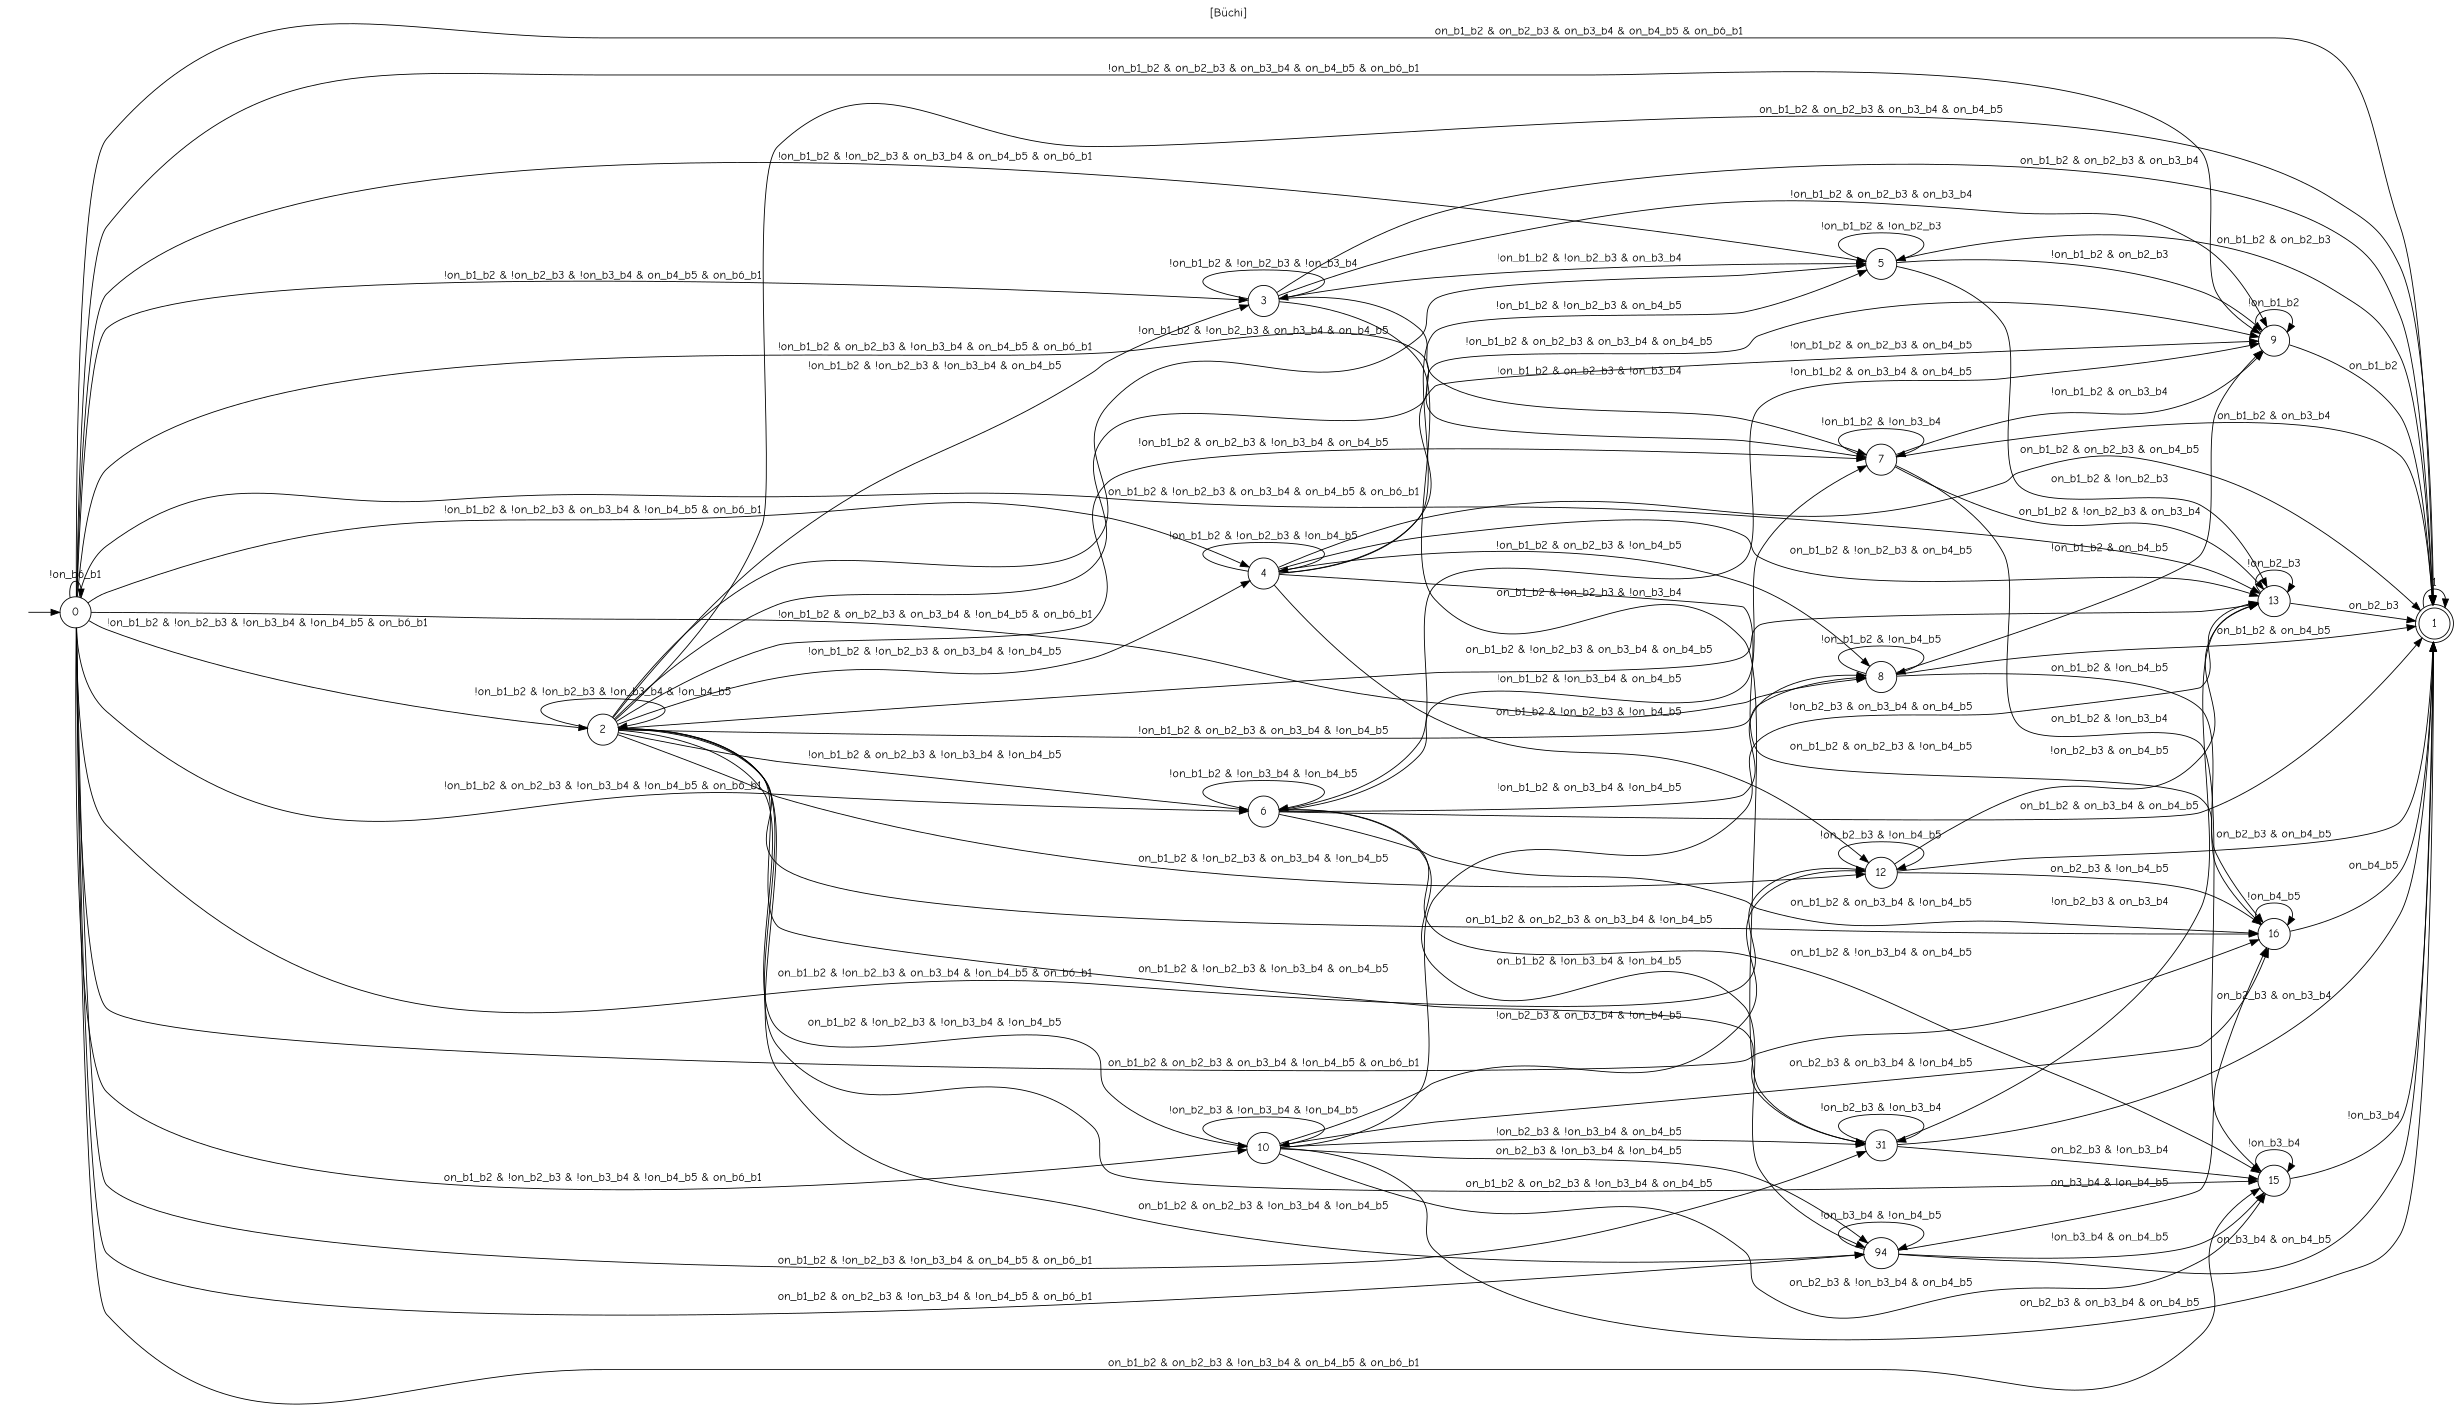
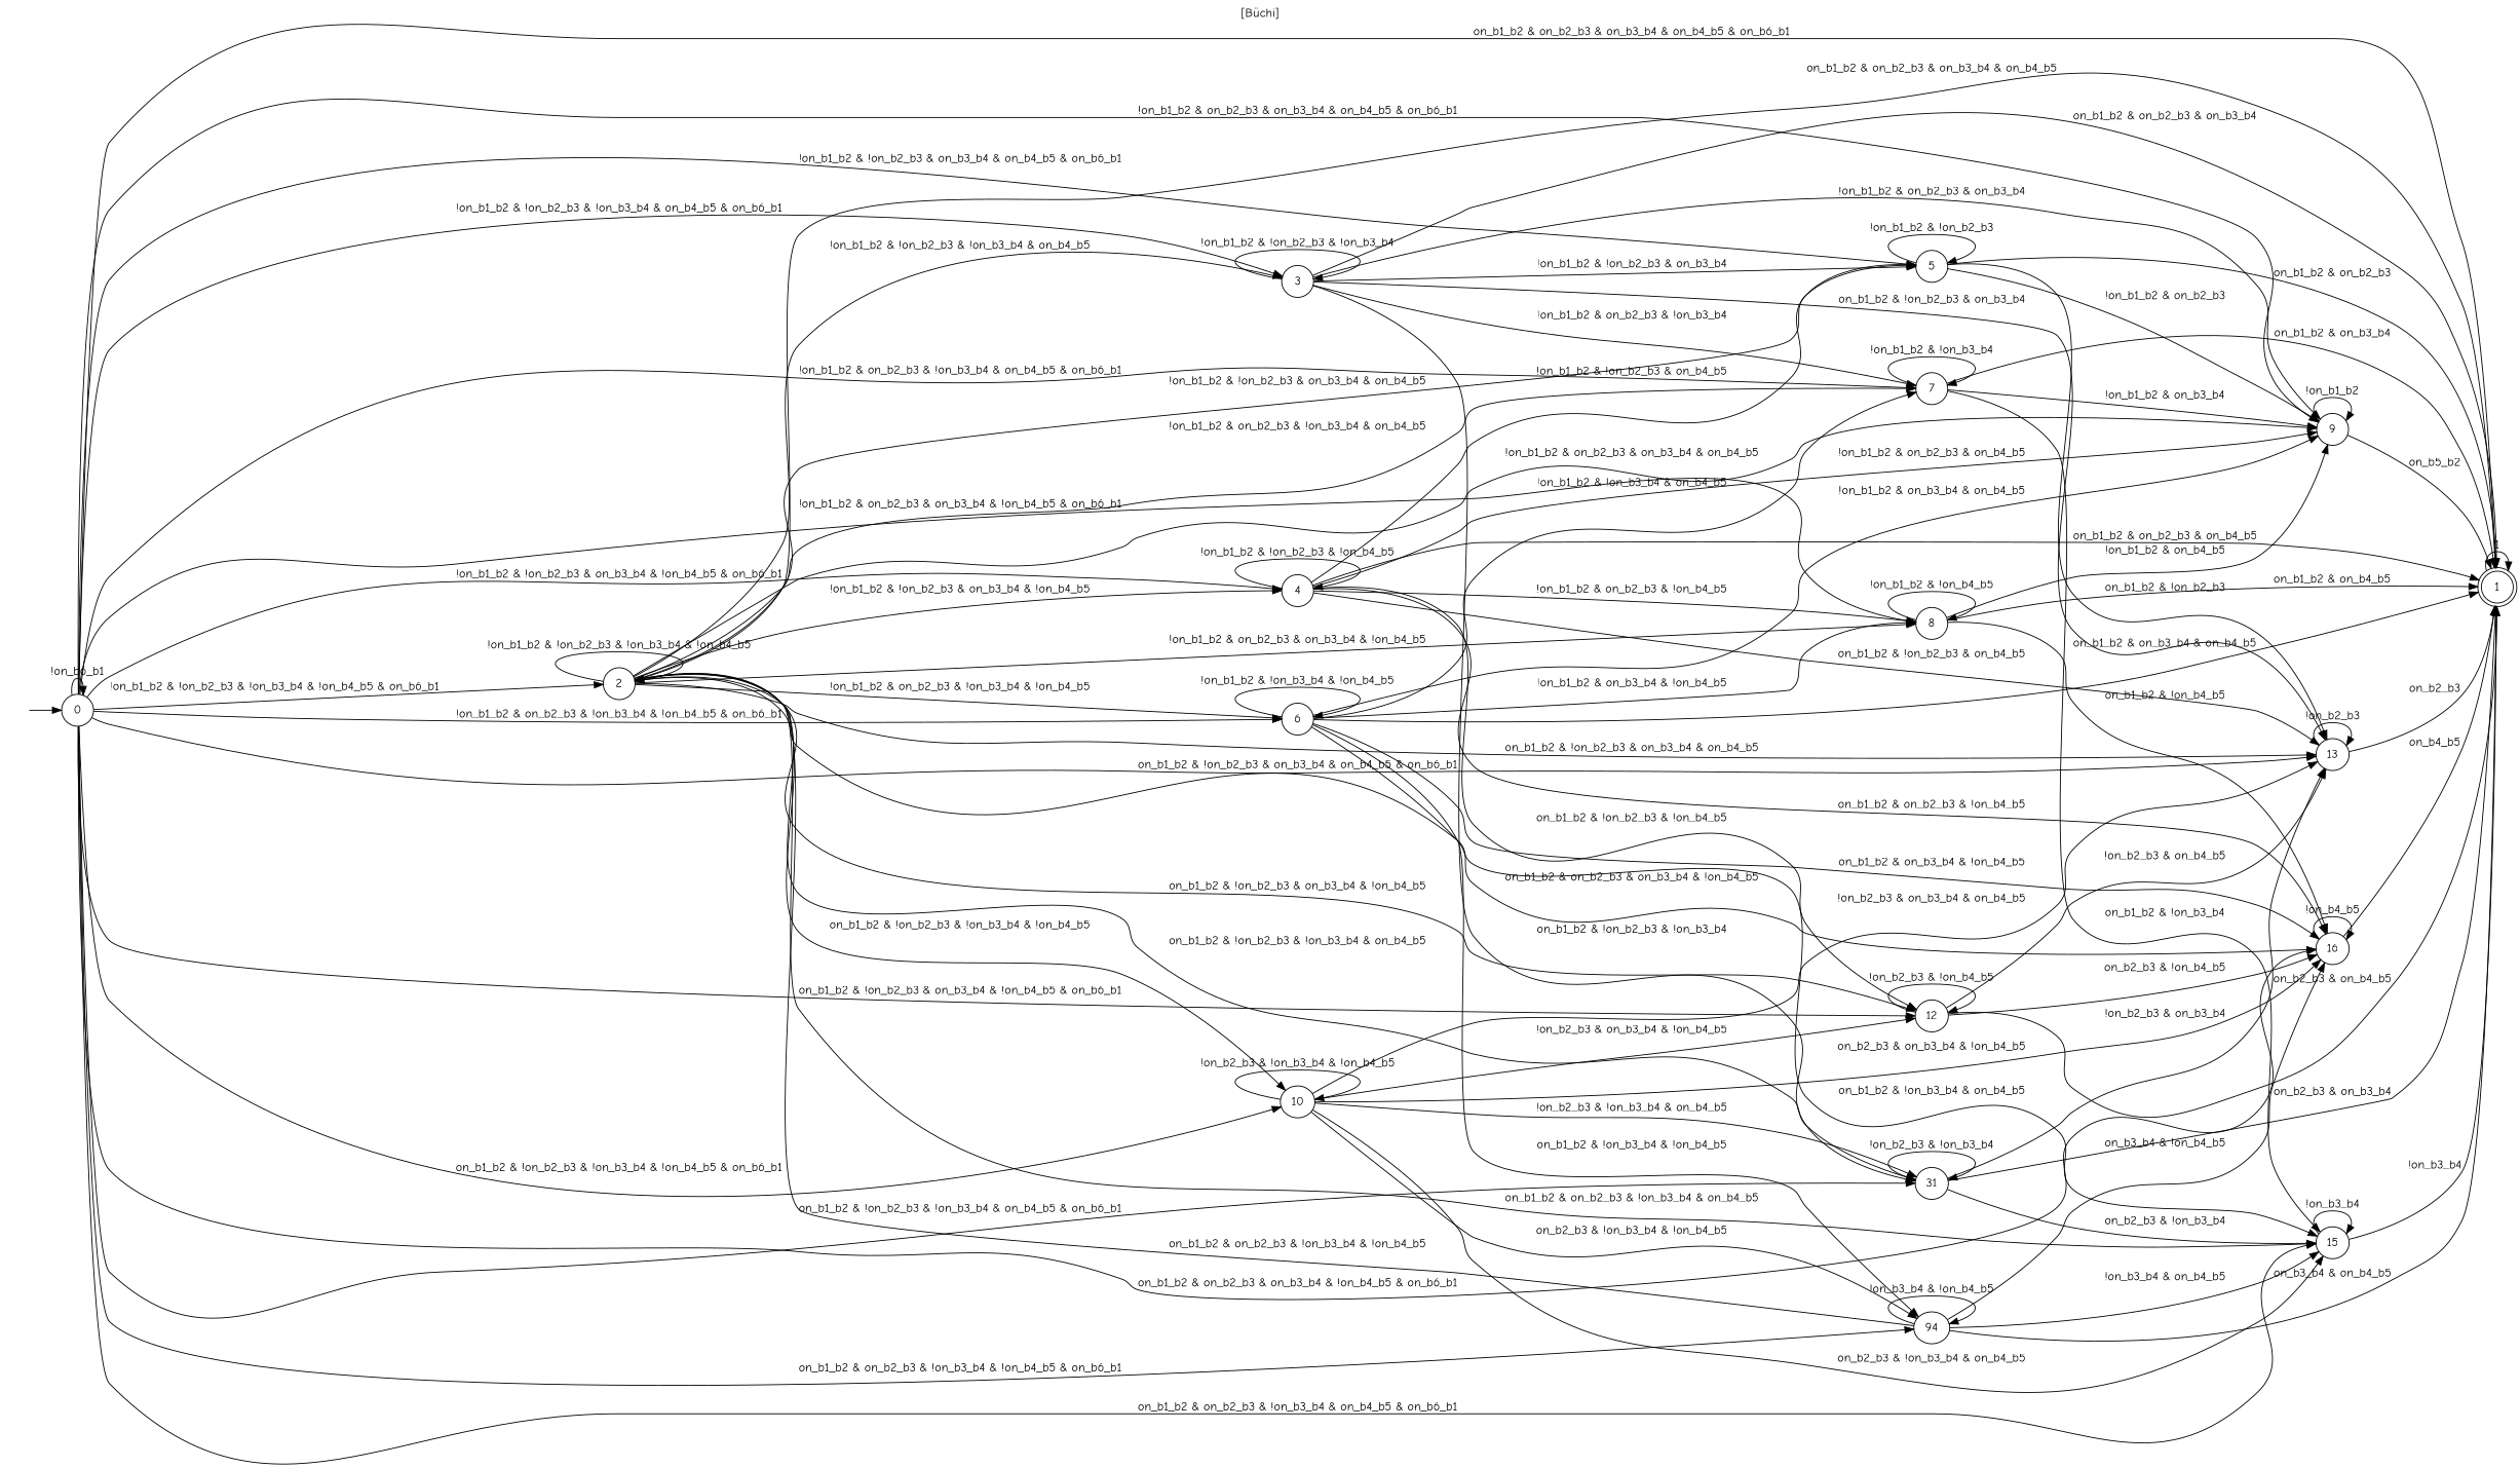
  digraph {
    fontname="Comic Neue"
    label="[Büchi]"
    labelloc=t
    rankdir=LR
    node [fontname="Comic Neue" shape=ellipse]
    edge [fontname="Comic Neue"]
    I [height=0.5 style=invis width=0]
    n2 [height=0.5 label=0 width=0.5]
    n3 [height=0.5 label=1 peripheries=2 width=0.5]
    n4 [height=0.5 label=2 width=0.5]
    n5 [height=0.5 label=3 width=0.5]
    n6 [height=0.5 label=4 width=0.5]
    n7 [height=0.5 label=5 width=0.5]
    n8 [height=0.5 label=6 width=0.5]
    n9 [height=0.5 label=7 width=0.5]
    n10 [height=0.5 label=8 width=0.5]
    n11 [height=0.5 label=9 width=0.5]
    n12 [height=0.5 label=10 width=0.5]
    n13 [height=0.5 label=31 width=0.5]
    n14 [height=0.5 label=12 width=0.5]
    n15 [height=0.5 label=13 width=0.5]
    n16 [height=0.5 label=94 width=0.5]
    n17 [height=0.5 label=15 width=0.5]
    n18 [height=0.5 label=16 width=0.5]
    I -> n2
    n2 -> n2 [label="!on_b6_b1"]
    n2 -> n3 [label="on_b1_b2 & on_b2_b3 & on_b3_b4 & on_b4_b5 & on_b6_b1"]
    n2 -> n4 [label="!on_b1_b2 & !on_b2_b3 & !on_b3_b4 & !on_b4_b5 & on_b6_b1"]
    n2 -> n5 [label="!on_b1_b2 & !on_b2_b3 & !on_b3_b4 & on_b4_b5 & on_b6_b1"]
    n2 -> n6 [label="!on_b1_b2 & !on_b2_b3 & on_b3_b4 & !on_b4_b5 & on_b6_b1"]
    n2 -> n7 [label="!on_b1_b2 & !on_b2_b3 & on_b3_b4 & on_b4_b5 & on_b6_b1"]
    n2 -> n8 [label="!on_b1_b2 & on_b2_b3 & !on_b3_b4 & !on_b4_b5 & on_b6_b1"]
    n2 -> n9 [label="!on_b1_b2 & on_b2_b3 & !on_b3_b4 & on_b4_b5 & on_b6_b1"]
    n2 -> n10 [label="!on_b1_b2 & on_b2_b3 & on_b3_b4 & !on_b4_b5 & on_b6_b1"]
    n2 -> n11 [label="!on_b1_b2 & on_b2_b3 & on_b3_b4 & on_b4_b5 & on_b6_b1"]
    n2 -> n12 [label="on_b1_b2 & !on_b2_b3 & !on_b3_b4 & !on_b4_b5 & on_b6_b1"]
    n2 -> n13 [label="on_b1_b2 & !on_b2_b3 & !on_b3_b4 & on_b4_b5 & on_b6_b1"]
    n2 -> n14 [label="on_b1_b2 & !on_b2_b3 & on_b3_b4 & !on_b4_b5 & on_b6_b1"]
    n2 -> n15 [label="on_b1_b2 & !on_b2_b3 & on_b3_b4 & on_b4_b5 & on_b6_b1"]
    n2 -> n16 [label="on_b1_b2 & on_b2_b3 & !on_b3_b4 & !on_b4_b5 & on_b6_b1"]
    n2 -> n17 [label="on_b1_b2 & on_b2_b3 & !on_b3_b4 & on_b4_b5 & on_b6_b1"]
    n2 -> n18 [label="on_b1_b2 & on_b2_b3 & on_b3_b4 & !on_b4_b5 & on_b6_b1"]
    n3 -> n3 [label=1]
    n4 -> n3 [label="on_b1_b2 & on_b2_b3 & on_b3_b4 & on_b4_b5"]
    n4 -> n4 [label="!on_b1_b2 & !on_b2_b3 & !on_b3_b4 & !on_b4_b5"]
    n4 -> n5 [label="!on_b1_b2 & !on_b2_b3 & !on_b3_b4 & on_b4_b5"]
    n4 -> n6 [label="!on_b1_b2 & !on_b2_b3 & on_b3_b4 & !on_b4_b5"]
    n4 -> n7 [label="!on_b1_b2 & !on_b2_b3 & on_b3_b4 & on_b4_b5"]
    n4 -> n8 [label="!on_b1_b2 & on_b2_b3 & !on_b3_b4 & !on_b4_b5"]
    n4 -> n9 [label="!on_b1_b2 & on_b2_b3 & !on_b3_b4 & on_b4_b5"]
    n4 -> n10 [label="!on_b1_b2 & on_b2_b3 & on_b3_b4 & !on_b4_b5"]
    n4 -> n11 [label="!on_b1_b2 & on_b2_b3 & on_b3_b4 & on_b4_b5"]
    n4 -> n12 [label="on_b1_b2 & !on_b2_b3 & !on_b3_b4 & !on_b4_b5"]
    n4 -> n13 [label="on_b1_b2 & !on_b2_b3 & !on_b3_b4 & on_b4_b5"]
    n4 -> n14 [label="on_b1_b2 & !on_b2_b3 & on_b3_b4 & !on_b4_b5"]
    n4 -> n15 [label="on_b1_b2 & !on_b2_b3 & on_b3_b4 & on_b4_b5"]
-   n4 -> n16 [label="on_b1_b2 & on_b2_b3 & !on_b3_b4 & !on_b4_b5"]
+   n16 -> n4 [label="on_b1_b2 & on_b2_b3 & !on_b3_b4 & !on_b4_b5"]
    n4 -> n17 [label="on_b1_b2 & on_b2_b3 & !on_b3_b4 & on_b4_b5"]
    n4 -> n18 [label="on_b1_b2 & on_b2_b3 & on_b3_b4 & !on_b4_b5"]
    n5 -> n3 [label="on_b1_b2 & on_b2_b3 & on_b3_b4"]
    n5 -> n5 [label="!on_b1_b2 & !on_b2_b3 & !on_b3_b4"]
    n5 -> n7 [label="!on_b1_b2 & !on_b2_b3 & on_b3_b4"]
    n5 -> n9 [label="!on_b1_b2 & on_b2_b3 & !on_b3_b4"]
    n5 -> n11 [label="!on_b1_b2 & on_b2_b3 & on_b3_b4"]
    n5 -> n13 [label="on_b1_b2 & !on_b2_b3 & !on_b3_b4"]
-   n9 -> n15 [label="on_b1_b2 & !on_b2_b3 & on_b3_b4"]
+   n5 -> n15 [label="on_b1_b2 & !on_b2_b3 & on_b3_b4"]
    n6 -> n3 [label="on_b1_b2 & on_b2_b3 & on_b4_b5"]
    n6 -> n6 [label="!on_b1_b2 & !on_b2_b3 & !on_b4_b5"]
    n6 -> n7 [label="!on_b1_b2 & !on_b2_b3 & on_b4_b5"]
    n6 -> n10 [label="!on_b1_b2 & on_b2_b3 & !on_b4_b5"]
    n6 -> n11 [label="!on_b1_b2 & on_b2_b3 & on_b4_b5"]
    n6 -> n14 [label="on_b1_b2 & !on_b2_b3 & !on_b4_b5"]
    n6 -> n15 [label="on_b1_b2 & !on_b2_b3 & on_b4_b5"]
    n6 -> n18 [label="on_b1_b2 & on_b2_b3 & !on_b4_b5"]
    n7 -> n3 [label="on_b1_b2 & on_b2_b3"]
    n7 -> n7 [label="!on_b1_b2 & !on_b2_b3"]
    n7 -> n11 [label="!on_b1_b2 & on_b2_b3"]
    n7 -> n15 [label="on_b1_b2 & !on_b2_b3"]
    n8 -> n3 [label="on_b1_b2 & on_b3_b4 & on_b4_b5"]
    n8 -> n8 [label="!on_b1_b2 & !on_b3_b4 & !on_b4_b5"]
    n8 -> n9 [label="!on_b1_b2 & !on_b3_b4 & on_b4_b5"]
    n8 -> n10 [label="!on_b1_b2 & on_b3_b4 & !on_b4_b5"]
    n8 -> n11 [label="!on_b1_b2 & on_b3_b4 & on_b4_b5"]
    n8 -> n16 [label="on_b1_b2 & !on_b3_b4 & !on_b4_b5"]
    n8 -> n17 [label="on_b1_b2 & !on_b3_b4 & on_b4_b5"]
    n8 -> n18 [label="on_b1_b2 & on_b3_b4 & !on_b4_b5"]
    n9 -> n3 [label="on_b1_b2 & on_b3_b4"]
    n9 -> n9 [label="!on_b1_b2 & !on_b3_b4"]
    n9 -> n11 [label="!on_b1_b2 & on_b3_b4"]
    n9 -> n17 [label="on_b1_b2 & !on_b3_b4"]
    n10 -> n3 [label="on_b1_b2 & on_b4_b5"]
    n10 -> n10 [label="!on_b1_b2 & !on_b4_b5"]
    n10 -> n11 [label="!on_b1_b2 & on_b4_b5"]
    n10 -> n18 [label="on_b1_b2 & !on_b4_b5"]
-   n11 -> n3 [label=on_b1_b2]
+   n11 -> n3 [label=on_b5_b2]
    n11 -> n11 [label="!on_b1_b2"]
-   n12 -> n3 [label="on_b2_b3 & on_b3_b4 & on_b4_b5"]
    n12 -> n12 [label="!on_b2_b3 & !on_b3_b4 & !on_b4_b5"]
    n12 -> n13 [label="!on_b2_b3 & !on_b3_b4 & on_b4_b5"]
    n12 -> n14 [label="!on_b2_b3 & on_b3_b4 & !on_b4_b5"]
    n12 -> n15 [label="!on_b2_b3 & on_b3_b4 & on_b4_b5"]
    n12 -> n16 [label="on_b2_b3 & !on_b3_b4 & !on_b4_b5"]
    n12 -> n17 [label="on_b2_b3 & !on_b3_b4 & on_b4_b5"]
    n12 -> n18 [label="on_b2_b3 & on_b3_b4 & !on_b4_b5"]
    n13 -> n3 [label="on_b2_b3 & on_b3_b4"]
    n13 -> n13 [label="!on_b2_b3 & !on_b3_b4"]
    n13 -> n15 [label="!on_b2_b3 & on_b3_b4"]
    n13 -> n17 [label="on_b2_b3 & !on_b3_b4"]
    n14 -> n3 [label="on_b2_b3 & on_b4_b5"]
    n14 -> n14 [label="!on_b2_b3 & !on_b4_b5"]
    n14 -> n15 [label="!on_b2_b3 & on_b4_b5"]
    n14 -> n18 [label="on_b2_b3 & !on_b4_b5"]
    n15 -> n3 [label=on_b2_b3]
    n15 -> n15 [label="!on_b2_b3"]
    n16 -> n3 [label="on_b3_b4 & on_b4_b5"]
    n16 -> n16 [label="!on_b3_b4 & !on_b4_b5"]
    n16 -> n17 [label="!on_b3_b4 & on_b4_b5"]
    n16 -> n18 [label="on_b3_b4 & !on_b4_b5"]
    n17 -> n3 [label="!on_b3_b4"]
    n17 -> n17 [label="!on_b3_b4"]
    n18 -> n3 [label=on_b4_b5]
    n18 -> n18 [label="!on_b4_b5"]
  }
